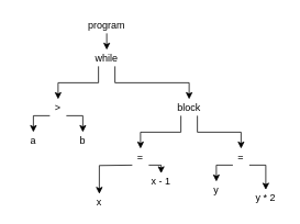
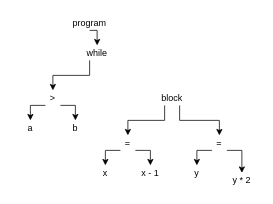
  <mxCell id="0" />
  <mxCell id="1" parent="0" />
  <mxCell id="2" style="edgeStyle=orthogonalEdgeStyle;rounded=0;orthogonalLoop=1;jettySize=auto;html=1;exitX=0.5;exitY=1;exitDx=0;exitDy=0;entryX=0.5;entryY=0;entryDx=0;entryDy=0;" edge="1" parent="1" source="3" target="6"><mxGeometry relative="1" as="geometry" /></mxCell>
- <mxCell id="3" value="program" style="text;html=1;strokeColor=none;fillColor=none;align=center;verticalAlign=middle;whiteSpace=wrap;rounded=0;" vertex="1" parent="1"><mxGeometry x="109" y="20" width="40" height="20" as="geometry" /></mxCell>
+ <mxCell id="3" value="program" style="text;html=1;strokeColor=none;fillColor=none;align=center;verticalAlign=middle;whiteSpace=wrap;rounded=0;" vertex="1" parent="1"><mxGeometry x="99" y="20" width="40" height="20" as="geometry" /></mxCell>
  <mxCell id="4" style="edgeStyle=orthogonalEdgeStyle;rounded=0;orthogonalLoop=1;jettySize=auto;html=1;exitX=0.25;exitY=1;exitDx=0;exitDy=0;entryX=0.5;entryY=0;entryDx=0;entryDy=0;" edge="1" parent="1" source="6" target="8"><mxGeometry relative="1" as="geometry" /></mxCell>
- <mxCell id="5" style="edgeStyle=orthogonalEdgeStyle;rounded=0;orthogonalLoop=1;jettySize=auto;html=1;exitX=0.75;exitY=1;exitDx=0;exitDy=0;entryX=0.5;entryY=0;entryDx=0;entryDy=0;" edge="1" parent="1" source="6" target="15"><mxGeometry relative="1" as="geometry" /></mxCell>
  <mxCell id="6" value="while" style="text;html=1;strokeColor=none;fillColor=none;align=center;verticalAlign=middle;whiteSpace=wrap;rounded=0;" vertex="1" parent="1"><mxGeometry x="109" y="60" width="40" height="20" as="geometry" /></mxCell>
  <mxCell id="7" value="" style="group" vertex="1" connectable="0" parent="1"><mxGeometry x="20" y="110" width="100" height="60" as="geometry" /></mxCell>
  <mxCell id="8" value="&amp;gt;" style="text;html=1;strokeColor=none;fillColor=none;align=center;verticalAlign=middle;whiteSpace=wrap;rounded=0;" vertex="1" parent="7"><mxGeometry x="30" y="10" width="40" height="20" as="geometry" /></mxCell>
  <mxCell id="9" value="a" style="text;html=1;strokeColor=none;fillColor=none;align=center;verticalAlign=middle;whiteSpace=wrap;rounded=0;" vertex="1" parent="7"><mxGeometry y="50" width="40" height="20" as="geometry" /></mxCell>
  <mxCell id="10" style="edgeStyle=orthogonalEdgeStyle;rounded=0;orthogonalLoop=1;jettySize=auto;html=1;exitX=0.25;exitY=1;exitDx=0;exitDy=0;entryX=0.5;entryY=0;entryDx=0;entryDy=0;" edge="1" parent="7"><mxGeometry relative="1" as="geometry"><mxPoint x="40" y="30" as="sourcePoint" /><mxPoint x="20" y="50" as="targetPoint" /></mxGeometry></mxCell>
  <mxCell id="11" value="b" style="text;html=1;strokeColor=none;fillColor=none;align=center;verticalAlign=middle;whiteSpace=wrap;rounded=0;" vertex="1" parent="7"><mxGeometry x="60" y="50" width="40" height="20" as="geometry" /></mxCell>
  <mxCell id="12" style="edgeStyle=orthogonalEdgeStyle;rounded=0;orthogonalLoop=1;jettySize=auto;html=1;exitX=0.75;exitY=1;exitDx=0;exitDy=0;entryX=0.5;entryY=0;entryDx=0;entryDy=0;" edge="1" parent="7" target="11"><mxGeometry relative="1" as="geometry"><mxPoint x="60" y="30" as="sourcePoint" /></mxGeometry></mxCell>
  <mxCell id="13" style="edgeStyle=orthogonalEdgeStyle;rounded=0;orthogonalLoop=1;jettySize=auto;html=1;exitX=0.25;exitY=1;exitDx=0;exitDy=0;entryX=0.5;entryY=0;entryDx=0;entryDy=0;" edge="1" parent="1" source="15" target="16"><mxGeometry relative="1" as="geometry" /></mxCell>
  <mxCell id="14" style="edgeStyle=orthogonalEdgeStyle;rounded=0;orthogonalLoop=1;jettySize=auto;html=1;exitX=0.75;exitY=1;exitDx=0;exitDy=0;entryX=0.5;entryY=0;entryDx=0;entryDy=0;" edge="1" parent="1" source="15" target="21"><mxGeometry relative="1" as="geometry" /></mxCell>
  <mxCell id="15" value="block" style="text;html=1;strokeColor=none;fillColor=none;align=center;verticalAlign=middle;whiteSpace=wrap;rounded=0;" vertex="1" parent="1"><mxGeometry x="209" y="120" width="40" height="20" as="geometry" /></mxCell>
  <mxCell id="16" value="=" style="text;html=1;strokeColor=none;fillColor=none;align=center;verticalAlign=middle;whiteSpace=wrap;rounded=0;" vertex="1" parent="1"><mxGeometry x="150" y="180" width="40" height="20" as="geometry" /></mxCell>
- <mxCell id="17" value="x" style="text;html=1;strokeColor=none;fillColor=none;align=center;verticalAlign=middle;whiteSpace=wrap;rounded=0;" vertex="1" parent="1"><mxGeometry x="100" y="235" width="40" height="20" as="geometry" /></mxCell>
+ <mxCell id="17" value="x" style="text;html=1;strokeColor=none;fillColor=none;align=center;verticalAlign=middle;whiteSpace=wrap;rounded=0;" vertex="1" parent="1"><mxGeometry x="120" y="220" width="40" height="20" as="geometry" /></mxCell>
  <mxCell id="18" style="edgeStyle=orthogonalEdgeStyle;rounded=0;orthogonalLoop=1;jettySize=auto;html=1;exitX=0.25;exitY=1;exitDx=0;exitDy=0;entryX=0.5;entryY=0;entryDx=0;entryDy=0;" edge="1" parent="1" target="17"><mxGeometry relative="1" as="geometry"><mxPoint x="160" y="200" as="sourcePoint" /></mxGeometry></mxCell>
- <mxCell id="19" value="x - 1" style="text;html=1;strokeColor=none;fillColor=none;align=center;verticalAlign=middle;whiteSpace=wrap;rounded=0;" vertex="1" parent="1"><mxGeometry x="175" y="210" width="40" height="20" as="geometry" /></mxCell>
+ <mxCell id="19" value="x - 1" style="text;html=1;strokeColor=none;fillColor=none;align=center;verticalAlign=middle;whiteSpace=wrap;rounded=0;" vertex="1" parent="1"><mxGeometry x="180" y="220" width="40" height="20" as="geometry" /></mxCell>
  <mxCell id="20" style="edgeStyle=orthogonalEdgeStyle;rounded=0;orthogonalLoop=1;jettySize=auto;html=1;exitX=0.75;exitY=1;exitDx=0;exitDy=0;entryX=0.5;entryY=0;entryDx=0;entryDy=0;" edge="1" parent="1" target="19"><mxGeometry relative="1" as="geometry"><mxPoint x="180" y="200" as="sourcePoint" /></mxGeometry></mxCell>
  <mxCell id="21" value="=" style="text;html=1;strokeColor=none;fillColor=none;align=center;verticalAlign=middle;whiteSpace=wrap;rounded=0;" vertex="1" parent="1"><mxGeometry x="272" y="180" width="40" height="20" as="geometry" /></mxCell>
  <mxCell id="22" value="y" style="text;html=1;strokeColor=none;fillColor=none;align=center;verticalAlign=middle;whiteSpace=wrap;rounded=0;" vertex="1" parent="1"><mxGeometry x="242" y="220" width="40" height="20" as="geometry" /></mxCell>
  <mxCell id="23" style="edgeStyle=orthogonalEdgeStyle;rounded=0;orthogonalLoop=1;jettySize=auto;html=1;exitX=0.25;exitY=1;exitDx=0;exitDy=0;entryX=0.5;entryY=0;entryDx=0;entryDy=0;" edge="1" parent="1"><mxGeometry relative="1" as="geometry"><mxPoint x="282" y="200" as="sourcePoint" /><mxPoint x="262" y="220" as="targetPoint" /></mxGeometry></mxCell>
  <mxCell id="24" value="y * 2" style="text;html=1;strokeColor=none;fillColor=none;align=center;verticalAlign=middle;whiteSpace=wrap;rounded=0;" vertex="1" parent="1"><mxGeometry x="302" y="230" width="40" height="20" as="geometry" /></mxCell>
  <mxCell id="25" style="edgeStyle=orthogonalEdgeStyle;rounded=0;orthogonalLoop=1;jettySize=auto;html=1;exitX=0.75;exitY=1;exitDx=0;exitDy=0;entryX=0.5;entryY=0;entryDx=0;entryDy=0;" edge="1" parent="1" target="24"><mxGeometry relative="1" as="geometry"><mxPoint x="302" y="200" as="sourcePoint" /></mxGeometry></mxCell>
